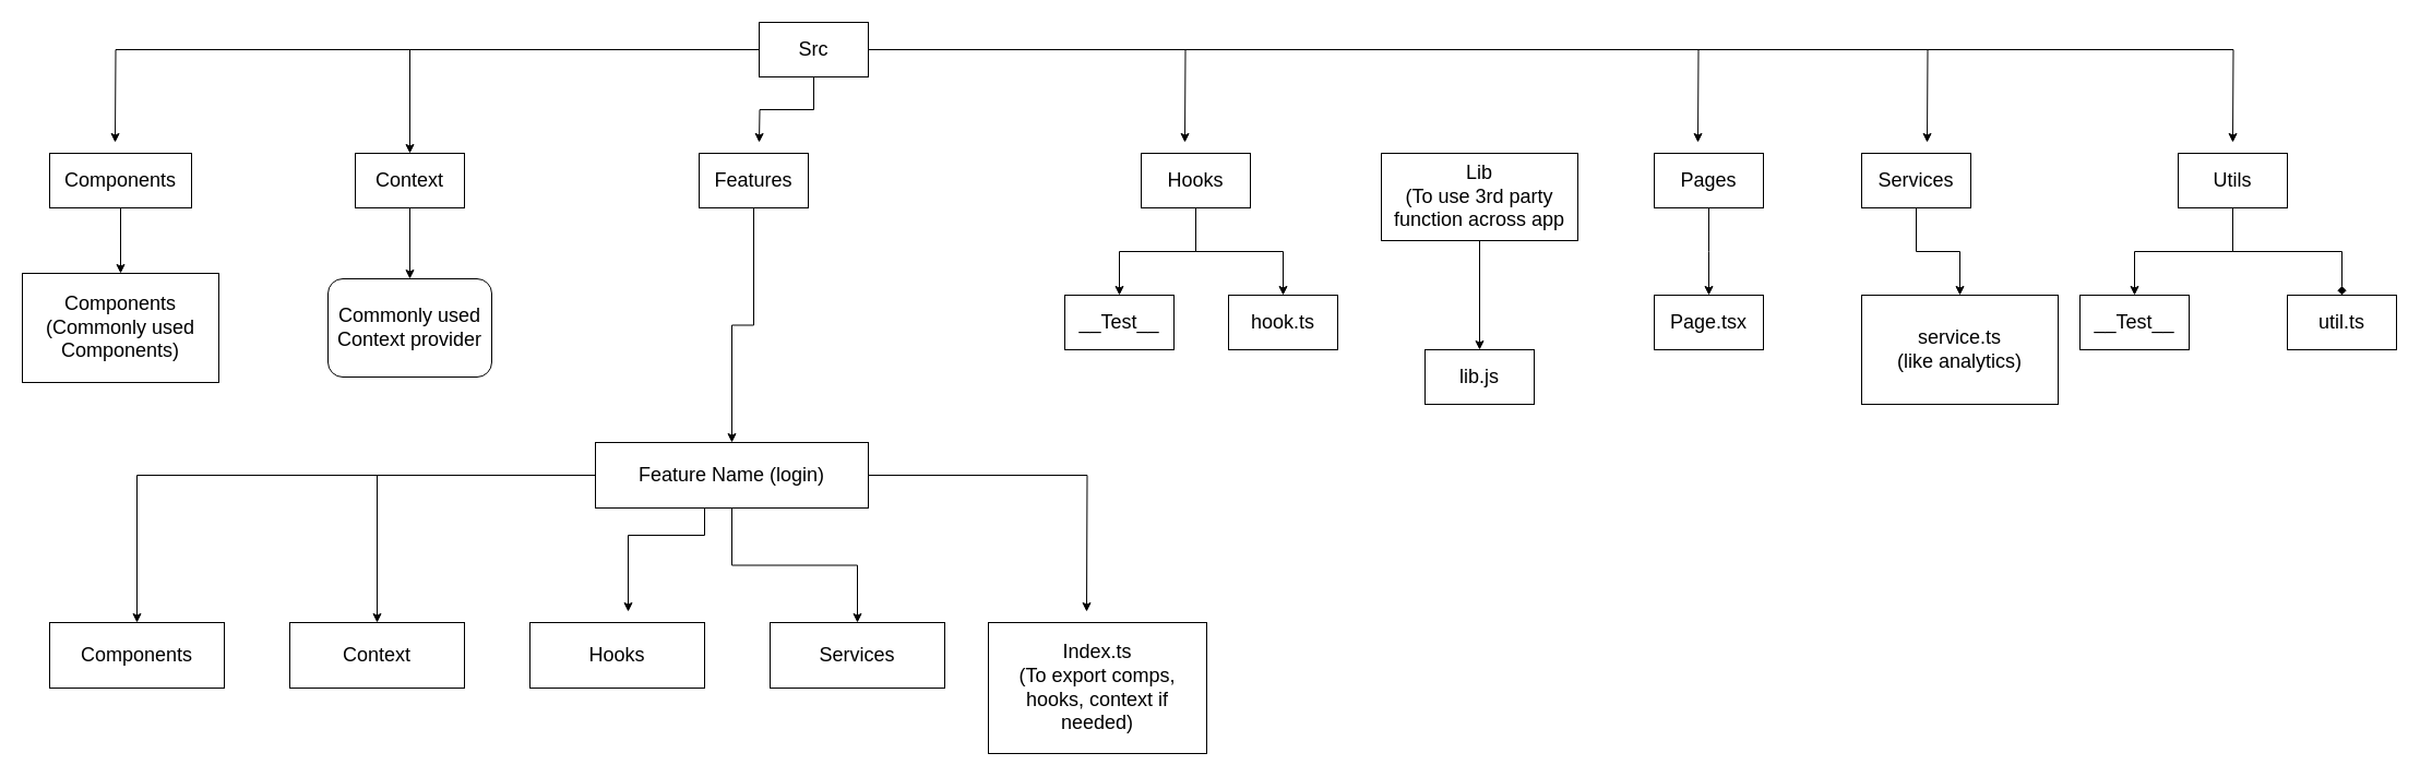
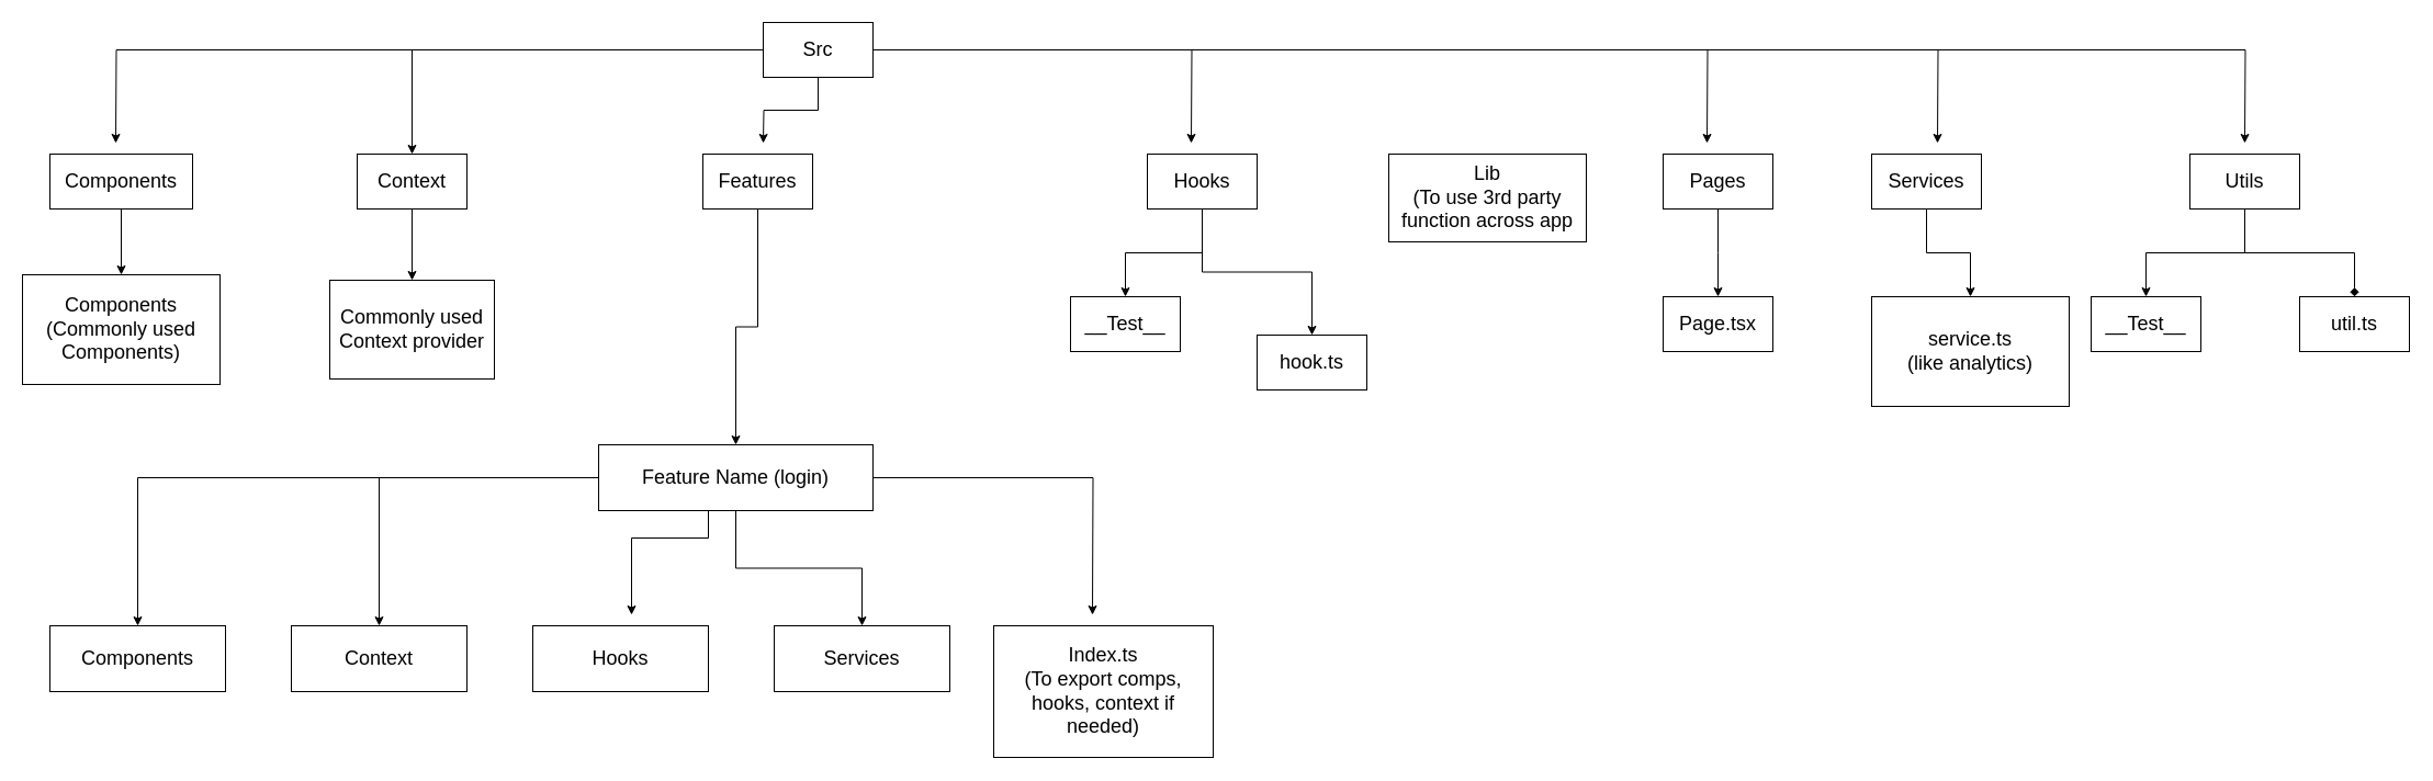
  <mxCell id="0" />
  <mxCell id="1" parent="0" />
  <mxCell id="2" style="edgeStyle=orthogonalEdgeStyle;rounded=0;orthogonalLoop=1;jettySize=auto;html=1;fontSize=18;" edge="1" parent="1" source="9"><mxGeometry relative="1" as="geometry"><mxPoint x="105" y="130" as="targetPoint" /></mxGeometry></mxCell>
  <mxCell id="3" style="edgeStyle=orthogonalEdgeStyle;rounded=0;orthogonalLoop=1;jettySize=auto;html=1;entryX=0.5;entryY=0;entryDx=0;entryDy=0;fontSize=18;" edge="1" parent="1" source="9" target="13"><mxGeometry relative="1" as="geometry" /></mxCell>
  <mxCell id="4" style="edgeStyle=orthogonalEdgeStyle;rounded=0;orthogonalLoop=1;jettySize=auto;html=1;fontSize=18;" edge="1" parent="1" source="9"><mxGeometry relative="1" as="geometry"><mxPoint x="695" y="130" as="targetPoint" /></mxGeometry></mxCell>
  <mxCell id="5" style="edgeStyle=orthogonalEdgeStyle;rounded=0;orthogonalLoop=1;jettySize=auto;html=1;fontSize=18;" edge="1" parent="1" source="9"><mxGeometry relative="1" as="geometry"><mxPoint x="1085" y="130" as="targetPoint" /></mxGeometry></mxCell>
  <mxCell id="6" style="edgeStyle=orthogonalEdgeStyle;rounded=0;orthogonalLoop=1;jettySize=auto;html=1;fontSize=18;" edge="1" parent="1" source="9"><mxGeometry relative="1" as="geometry"><mxPoint x="1555" y="130" as="targetPoint" /></mxGeometry></mxCell>
  <mxCell id="7" style="edgeStyle=orthogonalEdgeStyle;rounded=0;orthogonalLoop=1;jettySize=auto;html=1;fontSize=18;" edge="1" parent="1" source="9"><mxGeometry relative="1" as="geometry"><mxPoint x="1765" y="130" as="targetPoint" /></mxGeometry></mxCell>
  <mxCell id="8" style="edgeStyle=orthogonalEdgeStyle;rounded=0;orthogonalLoop=1;jettySize=auto;html=1;fontSize=18;" edge="1" parent="1" source="9"><mxGeometry relative="1" as="geometry"><mxPoint x="2045" y="130" as="targetPoint" /></mxGeometry></mxCell>
  <mxCell id="9" value="Src" style="rounded=0;whiteSpace=wrap;html=1;fontSize=18;" vertex="1" parent="1"><mxGeometry x="695" y="20" width="100" height="50" as="geometry" /></mxCell>
  <mxCell id="10" value="" style="edgeStyle=orthogonalEdgeStyle;rounded=0;orthogonalLoop=1;jettySize=auto;html=1;fontSize=18;" edge="1" parent="1" source="11" target="23"><mxGeometry relative="1" as="geometry" /></mxCell>
  <mxCell id="11" value="Components" style="rounded=0;whiteSpace=wrap;html=1;fontSize=18;" vertex="1" parent="1"><mxGeometry x="45" y="140" width="130" height="50" as="geometry" /></mxCell>
  <mxCell id="12" value="" style="edgeStyle=orthogonalEdgeStyle;rounded=0;orthogonalLoop=1;jettySize=auto;html=1;fontSize=18;" edge="1" parent="1" source="13" target="24"><mxGeometry relative="1" as="geometry" /></mxCell>
  <mxCell id="13" value="Context" style="rounded=0;whiteSpace=wrap;html=1;fontSize=18;" vertex="1" parent="1"><mxGeometry x="325" y="140" width="100" height="50" as="geometry" /></mxCell>
  <mxCell id="14" value="" style="edgeStyle=orthogonalEdgeStyle;rounded=0;orthogonalLoop=1;jettySize=auto;html=1;fontSize=18;" edge="1" parent="1" source="15" target="30"><mxGeometry relative="1" as="geometry" /></mxCell>
  <mxCell id="15" value="Features" style="rounded=0;whiteSpace=wrap;html=1;fontSize=18;" vertex="1" parent="1"><mxGeometry x="640" y="140" width="100" height="50" as="geometry" /></mxCell>
  <mxCell id="16" value="" style="edgeStyle=orthogonalEdgeStyle;rounded=0;orthogonalLoop=1;jettySize=auto;html=1;fontSize=18;" edge="1" parent="1" source="18" target="36"><mxGeometry relative="1" as="geometry" /></mxCell>
  <mxCell id="17" style="edgeStyle=orthogonalEdgeStyle;rounded=0;orthogonalLoop=1;jettySize=auto;html=1;entryX=0.5;entryY=0;entryDx=0;entryDy=0;fontSize=18;" edge="1" parent="1" source="18" target="37"><mxGeometry relative="1" as="geometry" /></mxCell>
  <mxCell id="18" value="Hooks" style="rounded=0;whiteSpace=wrap;html=1;fontSize=18;" vertex="1" parent="1"><mxGeometry x="1045" y="140" width="100" height="50" as="geometry" /></mxCell>
- <mxCell id="19" value="" style="edgeStyle=orthogonalEdgeStyle;rounded=0;orthogonalLoop=1;jettySize=auto;html=1;fontSize=18;" edge="1" parent="1" source="20" target="38"><mxGeometry relative="1" as="geometry" /></mxCell>
  <mxCell id="20" value="Lib&lt;br&gt;(To use 3rd party function across app" style="rounded=0;whiteSpace=wrap;html=1;fontSize=18;" vertex="1" parent="1"><mxGeometry x="1265" y="140" width="180" height="80" as="geometry" /></mxCell>
  <mxCell id="21" style="edgeStyle=orthogonalEdgeStyle;rounded=0;orthogonalLoop=1;jettySize=auto;html=1;fontSize=18;" edge="1" parent="1" source="22"><mxGeometry relative="1" as="geometry"><mxPoint x="1565" y="270" as="targetPoint" /></mxGeometry></mxCell>
  <mxCell id="22" value="Pages" style="rounded=0;whiteSpace=wrap;html=1;fontSize=18;" vertex="1" parent="1"><mxGeometry x="1515" y="140" width="100" height="50" as="geometry" /></mxCell>
  <mxCell id="23" value="Components&lt;br&gt;(Commonly used Components)" style="rounded=0;whiteSpace=wrap;html=1;fontSize=18;" vertex="1" parent="1"><mxGeometry x="20" y="250" width="180" height="100" as="geometry" /></mxCell>
- <mxCell id="24" value="Commonly used Context provider" style="whiteSpace=wrap;html=1;fontSize=18;rounded=1;" vertex="1" parent="1"><mxGeometry x="300" y="255" width="150" height="90" as="geometry" /></mxCell>
+ <mxCell id="24" value="Commonly used Context provider" style="rounded=0;whiteSpace=wrap;html=1;fontSize=18;" vertex="1" parent="1"><mxGeometry x="300" y="255" width="150" height="90" as="geometry" /></mxCell>
  <mxCell id="25" value="" style="edgeStyle=orthogonalEdgeStyle;rounded=0;orthogonalLoop=1;jettySize=auto;html=1;fontSize=18;" edge="1" parent="1" source="30" target="31"><mxGeometry relative="1" as="geometry" /></mxCell>
  <mxCell id="26" value="" style="edgeStyle=orthogonalEdgeStyle;rounded=0;orthogonalLoop=1;jettySize=auto;html=1;fontSize=18;" edge="1" parent="1" source="30" target="32"><mxGeometry relative="1" as="geometry" /></mxCell>
  <mxCell id="27" style="edgeStyle=orthogonalEdgeStyle;rounded=0;orthogonalLoop=1;jettySize=auto;html=1;fontSize=18;" edge="1" parent="1" source="30"><mxGeometry relative="1" as="geometry"><mxPoint x="575" y="560" as="targetPoint" /><Array as="points"><mxPoint x="645" y="490" /><mxPoint x="575" y="490" /></Array></mxGeometry></mxCell>
  <mxCell id="28" style="edgeStyle=orthogonalEdgeStyle;rounded=0;orthogonalLoop=1;jettySize=auto;html=1;fontSize=18;" edge="1" parent="1" source="30" target="34"><mxGeometry relative="1" as="geometry" /></mxCell>
  <mxCell id="29" style="edgeStyle=orthogonalEdgeStyle;rounded=0;orthogonalLoop=1;jettySize=auto;html=1;fontSize=18;" edge="1" parent="1" source="30"><mxGeometry relative="1" as="geometry"><mxPoint x="995" y="560" as="targetPoint" /></mxGeometry></mxCell>
  <mxCell id="30" value="Feature Name (login)" style="rounded=0;whiteSpace=wrap;html=1;fontSize=18;" vertex="1" parent="1"><mxGeometry x="545" y="405" width="250" height="60" as="geometry" /></mxCell>
  <mxCell id="31" value="Components" style="rounded=0;whiteSpace=wrap;html=1;fontSize=18;" vertex="1" parent="1"><mxGeometry x="45" y="570" width="160" height="60" as="geometry" /></mxCell>
  <mxCell id="32" value="Context" style="rounded=0;whiteSpace=wrap;html=1;fontSize=18;" vertex="1" parent="1"><mxGeometry x="265" y="570" width="160" height="60" as="geometry" /></mxCell>
  <mxCell id="33" value="Hooks" style="rounded=0;whiteSpace=wrap;html=1;fontSize=18;" vertex="1" parent="1"><mxGeometry x="485" y="570" width="160" height="60" as="geometry" /></mxCell>
  <mxCell id="34" value="Services" style="rounded=0;whiteSpace=wrap;html=1;fontSize=18;" vertex="1" parent="1"><mxGeometry x="705" y="570" width="160" height="60" as="geometry" /></mxCell>
  <mxCell id="35" value="Index.ts&lt;br&gt;(To export comps, hooks, context if needed)" style="rounded=0;whiteSpace=wrap;html=1;fontSize=18;" vertex="1" parent="1"><mxGeometry x="905" y="570" width="200" height="120" as="geometry" /></mxCell>
  <mxCell id="36" value="__Test__" style="rounded=0;whiteSpace=wrap;html=1;fontSize=18;" vertex="1" parent="1"><mxGeometry x="975" y="270" width="100" height="50" as="geometry" /></mxCell>
- <mxCell id="37" value="hook.ts" style="rounded=0;whiteSpace=wrap;html=1;fontSize=18;" vertex="1" parent="1"><mxGeometry x="1125" y="270" width="100" height="50" as="geometry" /></mxCell>
- <mxCell id="38" value="lib.js" style="rounded=0;whiteSpace=wrap;html=1;fontSize=18;" vertex="1" parent="1"><mxGeometry x="1305" y="320" width="100" height="50" as="geometry" /></mxCell>
+ <mxCell id="37" value="hook.ts" style="rounded=0;whiteSpace=wrap;html=1;fontSize=18;" vertex="1" parent="1"><mxGeometry x="1145" y="305" width="100" height="50" as="geometry" /></mxCell>
  <mxCell id="39" value="Page.tsx" style="rounded=0;whiteSpace=wrap;html=1;fontSize=18;" vertex="1" parent="1"><mxGeometry x="1515" y="270" width="100" height="50" as="geometry" /></mxCell>
  <mxCell id="40" value="" style="edgeStyle=orthogonalEdgeStyle;rounded=0;orthogonalLoop=1;jettySize=auto;html=1;fontSize=18;" edge="1" parent="1" source="41" target="42"><mxGeometry relative="1" as="geometry" /></mxCell>
  <mxCell id="41" value="Services" style="rounded=0;whiteSpace=wrap;html=1;fontSize=18;" vertex="1" parent="1"><mxGeometry x="1705" y="140" width="100" height="50" as="geometry" /></mxCell>
  <mxCell id="42" value="service.ts&lt;br&gt;(like analytics)" style="rounded=0;whiteSpace=wrap;html=1;fontSize=18;" vertex="1" parent="1"><mxGeometry x="1705" y="270" width="180" height="100" as="geometry" /></mxCell>
  <mxCell id="43" value="" style="edgeStyle=orthogonalEdgeStyle;rounded=0;orthogonalLoop=1;jettySize=auto;html=1;fontSize=18;" edge="1" parent="1" source="45" target="46"><mxGeometry relative="1" as="geometry" /></mxCell>
  <mxCell id="44" value="" style="edgeStyle=orthogonalEdgeStyle;rounded=0;orthogonalLoop=1;jettySize=auto;html=1;fontSize=18;endArrow=diamond;" edge="1" parent="1" source="45" target="47"><mxGeometry relative="1" as="geometry" /></mxCell>
  <mxCell id="45" value="Utils" style="rounded=0;whiteSpace=wrap;html=1;fontSize=18;" vertex="1" parent="1"><mxGeometry x="1995" y="140" width="100" height="50" as="geometry" /></mxCell>
  <mxCell id="46" value="__Test__" style="rounded=0;whiteSpace=wrap;html=1;fontSize=18;" vertex="1" parent="1"><mxGeometry x="1905" y="270" width="100" height="50" as="geometry" /></mxCell>
  <mxCell id="47" value="util.ts" style="rounded=0;whiteSpace=wrap;html=1;fontSize=18;" vertex="1" parent="1"><mxGeometry x="2095" y="270" width="100" height="50" as="geometry" /></mxCell>
